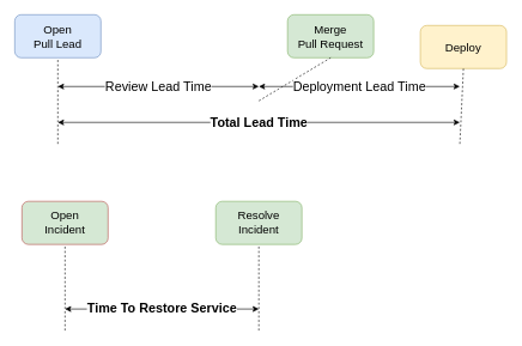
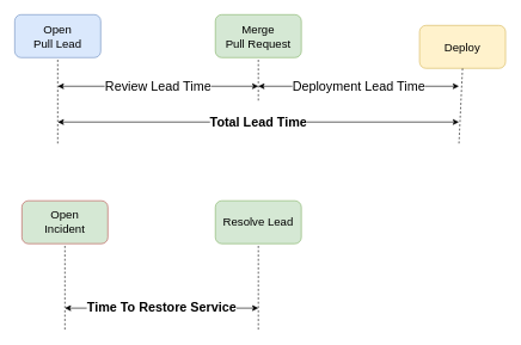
  <mxCell id="0" />
  <mxCell id="1" parent="0" />
  <mxCell id="2" value="&lt;font style=&quot;font-size: 18px&quot;&gt;Review Lead Time&lt;/font&gt;" style="endArrow=classic;startArrow=classic;html=1;" edge="1" parent="1"><mxGeometry width="50" height="50" relative="1" as="geometry"><mxPoint x="80" y="120" as="sourcePoint" /><mxPoint x="360" y="120" as="targetPoint" /></mxGeometry></mxCell>
  <mxCell id="3" value="&lt;font style=&quot;font-size: 16px&quot;&gt;Open&lt;br&gt;Pull Lead&lt;/font&gt;&lt;br&gt;" style="rounded=1;whiteSpace=wrap;html=1;fillColor=#dae8fc;strokeColor=#6c8ebf;" vertex="1" parent="1"><mxGeometry x="20" y="20" width="120" height="60" as="geometry" /></mxCell>
  <mxCell id="4" value="" style="endArrow=none;dashed=1;html=1;entryX=0.5;entryY=1;entryDx=0;entryDy=0;" edge="1" parent="1" target="3"><mxGeometry width="50" height="50" relative="1" as="geometry"><mxPoint x="80" y="200" as="sourcePoint" /><mxPoint x="50" y="180" as="targetPoint" /></mxGeometry></mxCell>
- <mxCell id="5" value="&lt;font style=&quot;font-size: 16px&quot;&gt;Merge&lt;br&gt;Pull Request&lt;/font&gt;&lt;br&gt;" style="rounded=1;whiteSpace=wrap;html=1;fillColor=#d5e8d4;strokeColor=#82b366;" vertex="1" parent="1"><mxGeometry x="400" y="20" width="120" height="60" as="geometry" /></mxCell>
+ <mxCell id="5" value="&lt;font style=&quot;font-size: 16px&quot;&gt;Merge&lt;br&gt;Pull Request&lt;/font&gt;&lt;br&gt;" style="rounded=1;whiteSpace=wrap;html=1;fillColor=#d5e8d4;strokeColor=#82b366;" vertex="1" parent="1"><mxGeometry x="300" y="20" width="120" height="60" as="geometry" /></mxCell>
  <mxCell id="6" value="" style="endArrow=none;dashed=1;html=1;entryX=0.5;entryY=1;entryDx=0;entryDy=0;" edge="1" parent="1" target="5"><mxGeometry width="50" height="50" relative="1" as="geometry"><mxPoint x="360" y="140" as="sourcePoint" /><mxPoint x="330" y="180" as="targetPoint" /></mxGeometry></mxCell>
  <mxCell id="7" value="&lt;font style=&quot;font-size: 18px&quot;&gt;Deployment Lead Time&lt;/font&gt;" style="endArrow=classic;startArrow=classic;html=1;" edge="1" parent="1"><mxGeometry width="50" height="50" relative="1" as="geometry"><mxPoint x="360" y="120" as="sourcePoint" /><mxPoint x="640" y="120" as="targetPoint" /></mxGeometry></mxCell>
  <mxCell id="8" value="&lt;span style=&quot;font-size: 16px&quot;&gt;Deploy&lt;/span&gt;&lt;br&gt;" style="rounded=1;whiteSpace=wrap;html=1;fillColor=#fff2cc;strokeColor=#d6b656;" vertex="1" parent="1"><mxGeometry x="585" y="35" width="120" height="60" as="geometry" /></mxCell>
  <mxCell id="9" value="" style="endArrow=none;dashed=1;html=1;entryX=0.5;entryY=1;entryDx=0;entryDy=0;" edge="1" parent="1" target="8"><mxGeometry width="50" height="50" relative="1" as="geometry"><mxPoint x="640" y="200" as="sourcePoint" /><mxPoint x="610" y="180" as="targetPoint" /></mxGeometry></mxCell>
  <mxCell id="10" value="&lt;font style=&quot;font-size: 18px&quot;&gt;&lt;b&gt;Total Lead Time&lt;/b&gt;&lt;/font&gt;" style="endArrow=classic;startArrow=classic;html=1;" edge="1" parent="1"><mxGeometry width="50" height="50" relative="1" as="geometry"><mxPoint x="80" y="170" as="sourcePoint" /><mxPoint x="640" y="170" as="targetPoint" /></mxGeometry></mxCell>
  <mxCell id="11" value="&lt;font style=&quot;font-size: 16px&quot;&gt;Open &lt;br&gt;Incident&lt;/font&gt;&lt;br&gt;" style="rounded=1;whiteSpace=wrap;html=1;fillColor=#d5e8d4;strokeColor=#b85450;" vertex="1" parent="1"><mxGeometry x="30" y="280" width="120" height="60" as="geometry" /></mxCell>
  <mxCell id="12" value="" style="endArrow=none;dashed=1;html=1;entryX=0.5;entryY=1;entryDx=0;entryDy=0;" edge="1" parent="1" target="11"><mxGeometry width="50" height="50" relative="1" as="geometry"><mxPoint x="90" y="460" as="sourcePoint" /><mxPoint x="60" y="440" as="targetPoint" /></mxGeometry></mxCell>
- <mxCell id="13" value="&lt;span style=&quot;font-size: 16px&quot;&gt;Resolve Incident&lt;/span&gt;&lt;br&gt;" style="rounded=1;whiteSpace=wrap;html=1;fillColor=#d5e8d4;strokeColor=#82b366;" vertex="1" parent="1"><mxGeometry x="300" y="280" width="120" height="60" as="geometry" /></mxCell>
+ <mxCell id="13" value="&lt;span style=&quot;font-size: 16px&quot;&gt;Resolve Lead&lt;/span&gt;&lt;br&gt;" style="rounded=1;whiteSpace=wrap;html=1;fillColor=#d5e8d4;strokeColor=#82b366;" vertex="1" parent="1"><mxGeometry x="300" y="280" width="120" height="60" as="geometry" /></mxCell>
  <mxCell id="14" value="" style="endArrow=none;dashed=1;html=1;entryX=0.5;entryY=1;entryDx=0;entryDy=0;" edge="1" parent="1" target="13"><mxGeometry width="50" height="50" relative="1" as="geometry"><mxPoint x="360" y="460" as="sourcePoint" /><mxPoint x="330" y="440" as="targetPoint" /></mxGeometry></mxCell>
  <mxCell id="15" value="&lt;span style=&quot;font-size: 18px&quot;&gt;&lt;b&gt;Time To Restore Service&lt;/b&gt;&lt;/span&gt;" style="endArrow=classic;startArrow=classic;html=1;" edge="1" parent="1"><mxGeometry width="50" height="50" relative="1" as="geometry"><mxPoint x="90" y="430" as="sourcePoint" /><mxPoint x="360" y="430" as="targetPoint" /></mxGeometry></mxCell>
